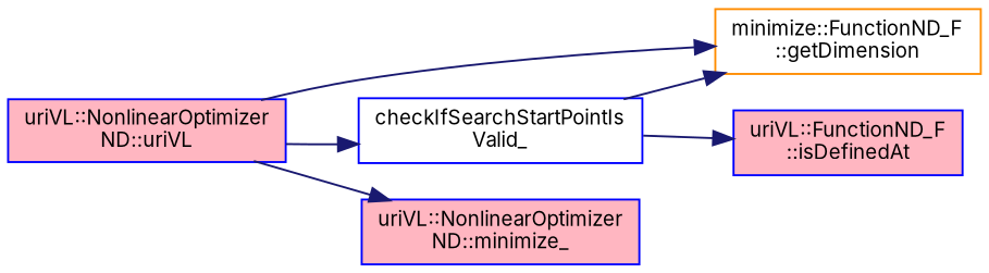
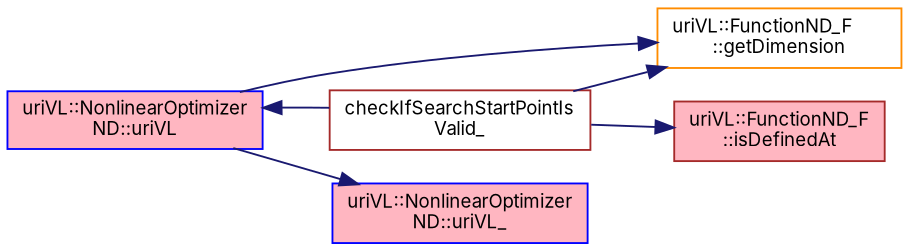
  digraph {
    fontname=Inter
    rankdir=LR
    node [color=blue fillcolor=lightpink fontname=Inter fontsize=10 shape=record style=filled]
    edge [color=midnightblue fontname=Inter fontsize=10 labelfontname=Helvetica labelfontsize=10 style=solid]
    n1 [fontcolor=black height=0.2 label="uriVL::NonlinearOptimizer\lND::uriVL" width=0.4]
-   n2 [fillcolor=white height=0.2 label="checkIfSearchStartPointIs\lValid_" width=0.4]
-   n3 [color=darkorange fillcolor=white height=0.2 label="minimize::FunctionND_F\l::getDimension" width=0.4]
-   n4 [height=0.2 label="uriVL::NonlinearOptimizer\lND::minimize_" width=0.4]
-   n5 [height=0.2 label="uriVL::FunctionND_F\l::isDefinedAt" width=0.4]
-   n1 -> n2
+   n2 [color=brown fillcolor=white height=0.2 label="checkIfSearchStartPointIs\lValid_" width=0.4]
+   n3 [color=darkorange fillcolor=white height=0.2 label="uriVL::FunctionND_F\l::getDimension" width=0.4]
+   n4 [height=0.2 label="uriVL::NonlinearOptimizer\lND::uriVL_" width=0.4]
+   n5 [color=brown height=0.2 label="uriVL::FunctionND_F\l::isDefinedAt" width=0.4]
+   n2 -> n1
    n1 -> n3
    n1 -> n4
    n2 -> n3
    n2 -> n5
  }
